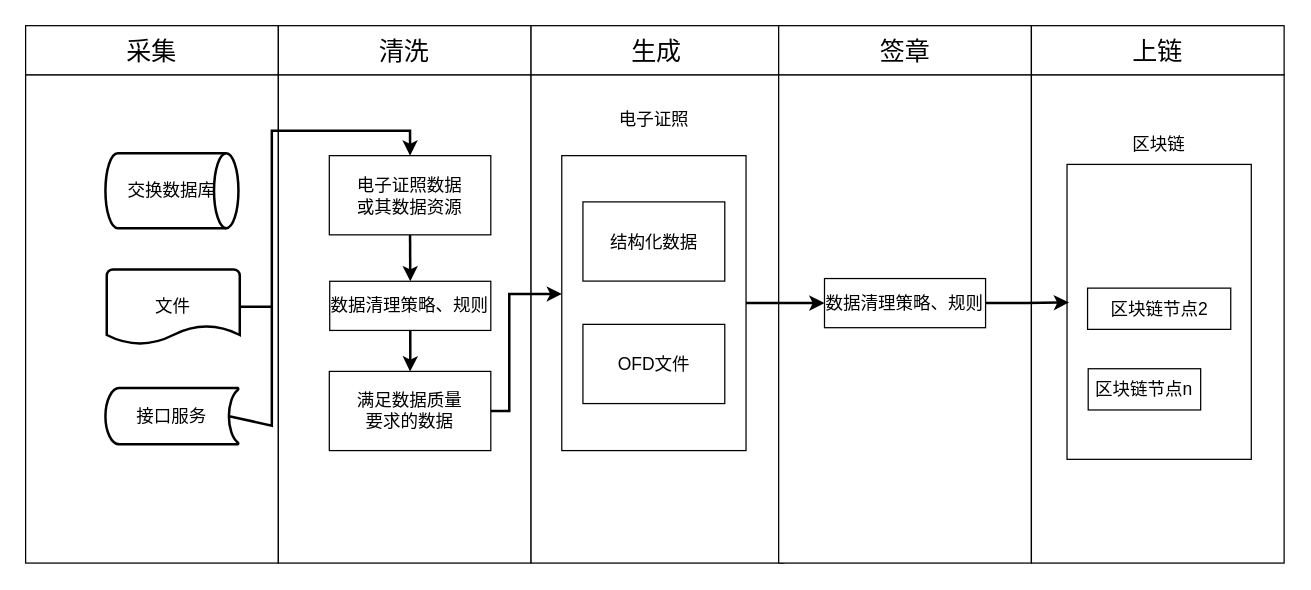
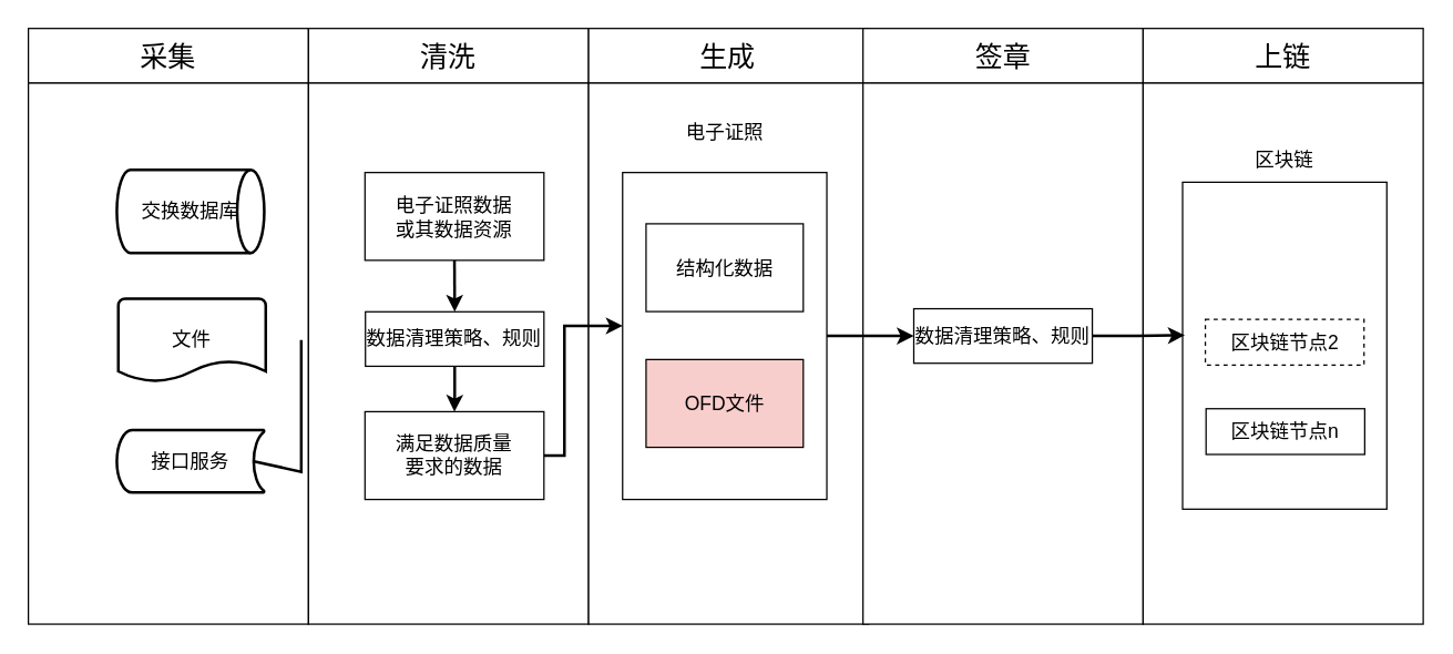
  <mxCell id="0" />
  <mxCell id="1" parent="0" />
  <mxCell id="2" value="" style="group;fontSize=16;whiteSpace=wrap;" vertex="1" connectable="0" parent="1"><mxGeometry x="20" y="20" width="1007" height="430" as="geometry" /></mxCell>
  <mxCell id="3" value="" style="group;fontSize=16;whiteSpace=wrap;" vertex="1" connectable="0" parent="2"><mxGeometry width="202.221" height="430" as="geometry" /></mxCell>
  <mxCell id="4" value="&lt;font style=&quot;font-size: 20px;&quot;&gt;采集&lt;/font&gt;" style="rounded=0;whiteSpace=wrap;html=1;fontSize=20;" vertex="1" parent="3"><mxGeometry width="202.221" height="39.47" as="geometry" /></mxCell>
  <mxCell id="5" value="&lt;font style=&quot;font-size: 16px;&quot;&gt;采集&lt;/font&gt;" style="rounded=0;whiteSpace=wrap;html=1;fontSize=16;" vertex="1" parent="3"><mxGeometry y="39.47" width="202.221" height="390.53" as="geometry" /></mxCell>
  <mxCell id="6" value="文件" style="strokeWidth=2;html=1;shape=mxgraph.flowchart.document2;whiteSpace=wrap;size=0.25;fontSize=14;" vertex="1" parent="3"><mxGeometry x="64.924" y="195" width="106.432" height="60" as="geometry" /></mxCell>
  <mxCell id="7" value="交换数据库" style="strokeWidth=2;html=1;shape=mxgraph.flowchart.direct_data;whiteSpace=wrap;fontSize=14;" vertex="1" parent="3"><mxGeometry x="63.859" y="102" width="106.432" height="60" as="geometry" /></mxCell>
  <mxCell id="8" value="接口服务" style="strokeWidth=2;html=1;shape=mxgraph.flowchart.stored_data;whiteSpace=wrap;fontSize=14;" vertex="1" parent="3"><mxGeometry x="63.859" y="290" width="106.432" height="45" as="geometry" /></mxCell>
  <mxCell id="9" value="" style="endArrow=none;html=1;rounded=0;exitX=0.93;exitY=0.5;exitDx=0;exitDy=0;exitPerimeter=0;strokeWidth=2;" edge="1" parent="3" source="8"><mxGeometry width="50" height="50" relative="1" as="geometry"><mxPoint x="147" y="275" as="sourcePoint" /><mxPoint x="197" y="225" as="targetPoint" /><Array as="points"><mxPoint x="197" y="320" /></Array></mxGeometry></mxCell>
  <mxCell id="10" value="" style="group;fontSize=16;whiteSpace=wrap;" vertex="1" connectable="0" parent="2"><mxGeometry x="202.221" width="202.221" height="430" as="geometry" /></mxCell>
  <mxCell id="11" value="&lt;span style=&quot;font-size: 20px;&quot;&gt;清洗&lt;/span&gt;" style="rounded=0;whiteSpace=wrap;html=1;fontSize=20;" vertex="1" parent="10"><mxGeometry width="202.221" height="39.47" as="geometry" /></mxCell>
  <mxCell id="12" value="" style="rounded=0;whiteSpace=wrap;html=1;fontSize=16;" vertex="1" parent="10"><mxGeometry y="39.47" width="202.221" height="390.53" as="geometry" /></mxCell>
  <mxCell id="13" value="" style="group;fontSize=14;whiteSpace=wrap;" vertex="1" connectable="0" parent="10"><mxGeometry x="40.78" y="104" width="129.22" height="236" as="geometry" /></mxCell>
  <mxCell id="14" style="edgeStyle=orthogonalEdgeStyle;rounded=0;orthogonalLoop=1;jettySize=auto;html=1;exitX=0.5;exitY=1;exitDx=0;exitDy=0;entryX=0.5;entryY=0;entryDx=0;entryDy=0;strokeWidth=2;" edge="1" parent="13" source="15" target="17"><mxGeometry relative="1" as="geometry" /></mxCell>
  <mxCell id="15" value="&lt;font style=&quot;font-size: 14px;&quot;&gt;电子证照数据&lt;br&gt;或其数据资源&lt;/font&gt;" style="rounded=0;whiteSpace=wrap;html=1;fontSize=14;" vertex="1" parent="13"><mxGeometry width="129.22" height="63.37" as="geometry" /></mxCell>
  <mxCell id="16" style="edgeStyle=orthogonalEdgeStyle;rounded=0;orthogonalLoop=1;jettySize=auto;html=1;exitX=0.5;exitY=1;exitDx=0;exitDy=0;strokeWidth=2;" edge="1" parent="13" source="17" target="18"><mxGeometry relative="1" as="geometry" /></mxCell>
  <mxCell id="17" value="&lt;span style=&quot;font-size: 14px;&quot;&gt;数据清理策略、规则&lt;/span&gt;" style="rounded=0;whiteSpace=wrap;html=1;fontSize=14;" vertex="1" parent="13"><mxGeometry x="0.33" y="100.519" width="128.89" height="39.333" as="geometry" /></mxCell>
  <mxCell id="18" value="&lt;span style=&quot;font-size: 14px;&quot;&gt;满足数据质量&lt;br&gt;要求的数据&lt;/span&gt;" style="rounded=0;whiteSpace=wrap;html=1;fontSize=14;" vertex="1" parent="13"><mxGeometry y="172.63" width="129.22" height="63.37" as="geometry" /></mxCell>
  <mxCell id="19" value="" style="group;fontSize=16;whiteSpace=wrap;" vertex="1" connectable="0" parent="2"><mxGeometry x="404.442" width="202.221" height="430" as="geometry" /></mxCell>
  <mxCell id="20" value="&lt;span style=&quot;font-size: 20px;&quot;&gt;生成&lt;/span&gt;" style="rounded=0;whiteSpace=wrap;html=1;fontSize=20;" vertex="1" parent="19"><mxGeometry width="202.221" height="39.47" as="geometry" /></mxCell>
  <mxCell id="21" value="" style="rounded=0;whiteSpace=wrap;html=1;fontSize=16;" vertex="1" parent="19"><mxGeometry y="39.47" width="202.221" height="390.53" as="geometry" /></mxCell>
  <mxCell id="22" value="" style="rounded=0;whiteSpace=wrap;html=1;" vertex="1" parent="19"><mxGeometry x="24.56" y="104" width="147.44" height="236" as="geometry" /></mxCell>
  <mxCell id="23" value="结构化数据" style="rounded=0;whiteSpace=wrap;html=1;fontSize=14;" vertex="1" parent="19"><mxGeometry x="41.5" y="141" width="113.5" height="63.37" as="geometry" /></mxCell>
- <mxCell id="24" value="OFD文件" style="rounded=0;whiteSpace=wrap;html=1;fontSize=14;" vertex="1" parent="19"><mxGeometry x="41.5" y="239" width="113.5" height="63.37" as="geometry" /></mxCell>
+ <mxCell id="24" value="OFD文件" style="rounded=0;whiteSpace=wrap;html=1;fontSize=14;fillColor=#f8cecc;" vertex="1" parent="19"><mxGeometry x="41.5" y="239" width="113.5" height="63.37" as="geometry" /></mxCell>
  <mxCell id="25" value="电子证照" style="text;html=1;strokeColor=none;fillColor=none;align=center;verticalAlign=middle;whiteSpace=wrap;rounded=0;fontSize=14;" vertex="1" parent="19"><mxGeometry x="68.278" y="60" width="60" height="30" as="geometry" /></mxCell>
  <mxCell id="26" value="" style="group;fontSize=16;whiteSpace=wrap;" vertex="1" connectable="0" parent="2"><mxGeometry x="602.558" width="202.221" height="430" as="geometry" /></mxCell>
  <mxCell id="27" value="签章" style="rounded=0;whiteSpace=wrap;html=1;fontSize=20;" vertex="1" parent="26"><mxGeometry width="202.221" height="39.47" as="geometry" /></mxCell>
  <mxCell id="28" value="" style="rounded=0;whiteSpace=wrap;html=1;fontSize=16;" vertex="1" parent="26"><mxGeometry y="39.47" width="202.221" height="390.53" as="geometry" /></mxCell>
  <mxCell id="29" value="&lt;span style=&quot;font-size: 14px;&quot;&gt;数据清理策略、规则&lt;/span&gt;" style="rounded=0;whiteSpace=wrap;html=1;fontSize=14;" vertex="1" parent="26"><mxGeometry x="36.664" y="202.329" width="128.89" height="39.333" as="geometry" /></mxCell>
  <mxCell id="30" value="" style="group;fontSize=16;whiteSpace=wrap;" vertex="1" connectable="0" parent="2"><mxGeometry x="804.779" width="202.221" height="430" as="geometry" /></mxCell>
  <mxCell id="31" value="&lt;span style=&quot;font-size: 20px;&quot;&gt;上链&lt;/span&gt;" style="rounded=0;whiteSpace=wrap;html=1;fontSize=20;" vertex="1" parent="30"><mxGeometry width="202.221" height="39.47" as="geometry" /></mxCell>
  <mxCell id="32" value="" style="rounded=0;whiteSpace=wrap;html=1;fontSize=16;" vertex="1" parent="30"><mxGeometry y="39.47" width="202.221" height="390.53" as="geometry" /></mxCell>
  <mxCell id="33" value="&lt;font style=&quot;font-size: 14px;&quot;&gt;区块链&lt;/font&gt;" style="text;html=1;strokeColor=none;fillColor=none;align=center;verticalAlign=middle;whiteSpace=wrap;rounded=0;fontSize=14;" vertex="1" parent="30"><mxGeometry x="72.221" y="80" width="60" height="30" as="geometry" /></mxCell>
  <mxCell id="34" value="" style="rounded=0;whiteSpace=wrap;html=1;" vertex="1" parent="30"><mxGeometry x="28.504" y="111" width="147.44" height="236" as="geometry" /></mxCell>
- <mxCell id="35" value="区块链节点2" style="rounded=0;whiteSpace=wrap;html=1;fontSize=14;" vertex="1" parent="30"><mxGeometry x="44.94" y="210" width="114.56" height="33" as="geometry" /></mxCell>
- <mxCell id="36" value="区块链节点n" style="rounded=0;whiteSpace=wrap;html=1;fontSize=14;" vertex="1" parent="30"><mxGeometry x="45.44" y="274.5" width="90" height="33" as="geometry" /></mxCell>
- <mxCell id="37" style="edgeStyle=orthogonalEdgeStyle;rounded=0;orthogonalLoop=1;jettySize=auto;html=1;exitX=1;exitY=0.5;exitDx=0;exitDy=0;exitPerimeter=0;entryX=0.5;entryY=0;entryDx=0;entryDy=0;strokeWidth=2;" edge="1" parent="2" source="6" target="15"><mxGeometry relative="1" as="geometry"><Array as="points"><mxPoint x="197" y="225" /><mxPoint x="197" y="84" /><mxPoint x="308" y="84" /></Array></mxGeometry></mxCell>
+ <mxCell id="35" value="区块链节点2" style="rounded=0;whiteSpace=wrap;html=1;fontSize=14;dashed=1;" vertex="1" parent="30"><mxGeometry x="44.94" y="210" width="114.56" height="33" as="geometry" /></mxCell>
+ <mxCell id="36" value="区块链节点n" style="rounded=0;whiteSpace=wrap;html=1;fontSize=14;" vertex="1" parent="30"><mxGeometry x="45.44" y="274.5" width="114.56" height="33" as="geometry" /></mxCell>
  <mxCell id="38" style="edgeStyle=orthogonalEdgeStyle;rounded=0;orthogonalLoop=1;jettySize=auto;html=1;exitX=1;exitY=0.5;exitDx=0;exitDy=0;entryX=0.001;entryY=0.469;entryDx=0;entryDy=0;entryPerimeter=0;strokeWidth=2;" edge="1" parent="2" source="18" target="22"><mxGeometry relative="1" as="geometry"><Array as="points"><mxPoint x="387" y="308" /><mxPoint x="387" y="215" /></Array></mxGeometry></mxCell>
  <mxCell id="39" style="edgeStyle=orthogonalEdgeStyle;rounded=0;orthogonalLoop=1;jettySize=auto;html=1;exitX=1;exitY=0.5;exitDx=0;exitDy=0;entryX=0;entryY=0.5;entryDx=0;entryDy=0;strokeWidth=2;" edge="1" parent="2" source="22" target="29"><mxGeometry relative="1" as="geometry" /></mxCell>
  <mxCell id="40" style="edgeStyle=orthogonalEdgeStyle;rounded=0;orthogonalLoop=1;jettySize=auto;html=1;exitX=1;exitY=0.5;exitDx=0;exitDy=0;entryX=0.011;entryY=0.468;entryDx=0;entryDy=0;entryPerimeter=0;strokeWidth=2;" edge="1" parent="2" source="29" target="34"><mxGeometry relative="1" as="geometry" /></mxCell>
